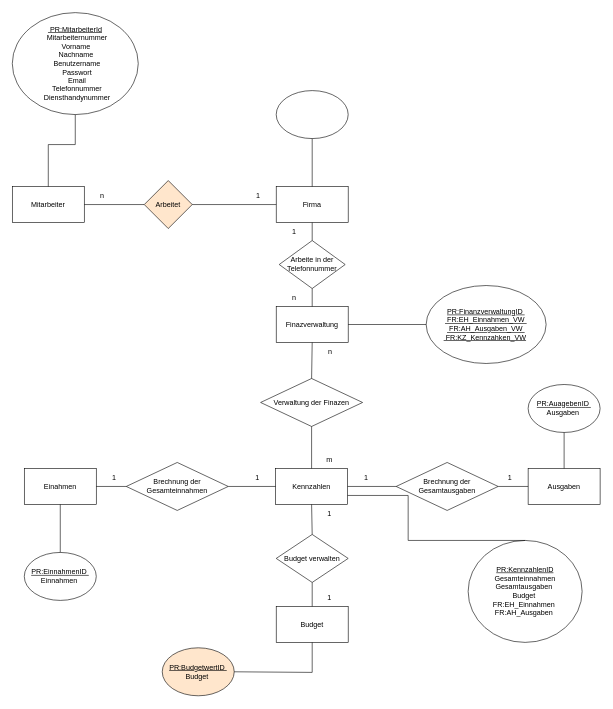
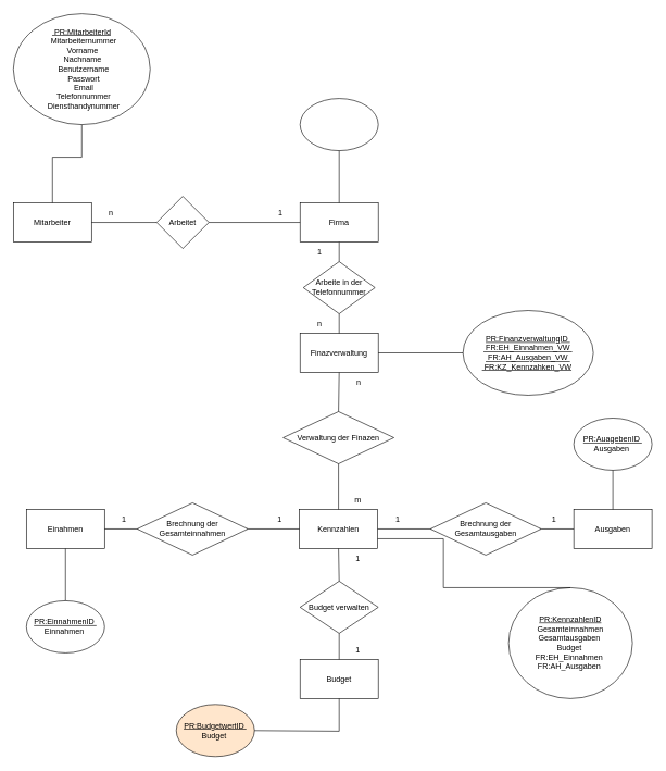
  <mxCell id="0" />
  <mxCell id="1" parent="0" />
  <mxCell id="2" value="Mitarbeiter" style="rounded=0;whiteSpace=wrap;html=1;" vertex="1" parent="1"><mxGeometry y="310" width="120" height="60" as="geometry" x="20" /></mxCell>
  <mxCell id="3" value="Firma" style="rounded=0;whiteSpace=wrap;html=1;" vertex="1" parent="1"><mxGeometry x="460" y="310" width="120" height="60" as="geometry" /></mxCell>
  <mxCell id="4" value="Einahmen" style="rounded=0;whiteSpace=wrap;html=1;" vertex="1" parent="1"><mxGeometry x="40" y="780" width="120" height="60" as="geometry" /></mxCell>
  <mxCell id="5" value="Ausgaben" style="rounded=0;whiteSpace=wrap;html=1;" vertex="1" parent="1"><mxGeometry x="880" y="780" width="120" height="60" as="geometry" /></mxCell>
  <mxCell id="6" value="Kennzahlen" style="rounded=0;whiteSpace=wrap;html=1;" vertex="1" parent="1"><mxGeometry x="459" y="780" width="120" height="60" as="geometry" /></mxCell>
  <mxCell id="7" value="Finazverwaltung" style="rounded=0;whiteSpace=wrap;html=1;" vertex="1" parent="1"><mxGeometry x="460" y="510" width="120" height="60" as="geometry" /></mxCell>
- <mxCell id="8" value="Arbeitet" style="rhombus;whiteSpace=wrap;html=1;fillColor=#ffe6cc;" vertex="1" parent="1"><mxGeometry x="240" y="300" width="80" height="80" as="geometry" /></mxCell>
+ <mxCell id="8" value="Arbeitet" style="rhombus;whiteSpace=wrap;html=1;" vertex="1" parent="1"><mxGeometry x="240" y="300" width="80" height="80" as="geometry" /></mxCell>
  <mxCell id="9" value="" style="endArrow=none;html=1;rounded=0;exitX=1;exitY=0.5;exitDx=0;exitDy=0;entryX=0;entryY=0.5;entryDx=0;entryDy=0;" edge="1" parent="1" source="2" target="8"><mxGeometry width="50" height="50" relative="1" as="geometry"><mxPoint x="240" y="440" as="sourcePoint" /><mxPoint x="290" y="390" as="targetPoint" /></mxGeometry></mxCell>
  <mxCell id="10" value="" style="endArrow=none;html=1;rounded=0;exitX=0;exitY=0.5;exitDx=0;exitDy=0;entryX=1;entryY=0.5;entryDx=0;entryDy=0;" edge="1" parent="1" source="3" target="8"><mxGeometry width="50" height="50" relative="1" as="geometry"><mxPoint x="240" y="440" as="sourcePoint" /><mxPoint x="290" y="390" as="targetPoint" /></mxGeometry></mxCell>
  <mxCell id="11" value="n" style="text;html=1;strokeColor=none;fillColor=none;align=center;verticalAlign=middle;whiteSpace=wrap;rounded=0;" vertex="1" parent="1"><mxGeometry x="140" y="310" width="60" height="30" as="geometry" /></mxCell>
  <mxCell id="12" value="1" style="text;html=1;strokeColor=none;fillColor=none;align=center;verticalAlign=middle;whiteSpace=wrap;rounded=0;" vertex="1" parent="1"><mxGeometry x="400" y="310" width="60" height="30" as="geometry" /></mxCell>
  <mxCell id="13" value="&lt;div&gt;&lt;u&gt;&amp;nbsp;PR:MitarbeiterId&lt;/u&gt;&lt;/div&gt;&lt;div&gt;&amp;nbsp; Mitarbeiternummer&lt;/div&gt;&lt;div&gt;&amp;nbsp; Vorname&amp;nbsp;&lt;/div&gt;&lt;div&gt;&amp;nbsp; Nachname&amp;nbsp;&lt;/div&gt;&lt;div&gt;&amp;nbsp; Benutzername&lt;/div&gt;&lt;div&gt;&amp;nbsp; Passwort&lt;/div&gt;&lt;div&gt;&amp;nbsp; Email&lt;/div&gt;&lt;div&gt;&amp;nbsp; Telefonnummer&lt;/div&gt;&lt;div&gt;&amp;nbsp; Diensthandynummer&lt;/div&gt;" style="ellipse;whiteSpace=wrap;html=1;" vertex="1" parent="1"><mxGeometry y="20" width="210" height="170" as="geometry" x="20" /></mxCell>
  <mxCell id="14" value="" style="endArrow=none;html=1;rounded=0;exitX=0.5;exitY=1;exitDx=0;exitDy=0;entryX=0.5;entryY=0;entryDx=0;entryDy=0;" edge="1" parent="1" source="13" target="2"><mxGeometry width="50" height="50" relative="1" as="geometry"><mxPoint x="110" y="440" as="sourcePoint" /><mxPoint x="160" y="390" as="targetPoint" /><Array as="points"><mxPoint x="125" y="240" /><mxPoint x="80" y="240" /></Array></mxGeometry></mxCell>
  <mxCell id="15" value="Arbeite in der Telefonnummer" style="rhombus;whiteSpace=wrap;html=1;" vertex="1" parent="1"><mxGeometry x="465" y="400" width="110" height="80" as="geometry" /></mxCell>
  <mxCell id="16" value="" style="endArrow=none;html=1;rounded=0;exitX=0.5;exitY=1;exitDx=0;exitDy=0;entryX=0.5;entryY=0;entryDx=0;entryDy=0;" edge="1" parent="1" source="3" target="15"><mxGeometry width="50" height="50" relative="1" as="geometry"><mxPoint x="110" y="440" as="sourcePoint" /><mxPoint x="160" y="390" as="targetPoint" /></mxGeometry></mxCell>
  <mxCell id="17" value="" style="endArrow=none;html=1;rounded=0;exitX=0.5;exitY=0;exitDx=0;exitDy=0;entryX=0.5;entryY=1;entryDx=0;entryDy=0;" edge="1" parent="1" source="7" target="15"><mxGeometry width="50" height="50" relative="1" as="geometry"><mxPoint x="110" y="440" as="sourcePoint" /><mxPoint x="160" y="390" as="targetPoint" /></mxGeometry></mxCell>
  <mxCell id="18" value="1" style="text;html=1;strokeColor=none;fillColor=none;align=center;verticalAlign=middle;whiteSpace=wrap;rounded=0;" vertex="1" parent="1"><mxGeometry x="460" y="370" width="60" height="30" as="geometry" /></mxCell>
  <mxCell id="19" value="n" style="text;html=1;strokeColor=none;fillColor=none;align=center;verticalAlign=middle;whiteSpace=wrap;rounded=0;" vertex="1" parent="1"><mxGeometry x="460" y="480" width="60" height="30" as="geometry" /></mxCell>
  <mxCell id="20" value="Verwaltung der Finazen" style="rhombus;whiteSpace=wrap;html=1;" vertex="1" parent="1"><mxGeometry x="434" y="630" width="170" height="80" as="geometry" /></mxCell>
  <mxCell id="21" value="" style="endArrow=none;html=1;rounded=0;exitX=0.5;exitY=1;exitDx=0;exitDy=0;entryX=0.5;entryY=0;entryDx=0;entryDy=0;" edge="1" parent="1" source="7" target="20"><mxGeometry width="50" height="50" relative="1" as="geometry"><mxPoint x="520" y="730" as="sourcePoint" /><mxPoint x="570" y="680" as="targetPoint" /></mxGeometry></mxCell>
  <mxCell id="22" value="" style="endArrow=none;html=1;rounded=0;exitX=0.5;exitY=0;exitDx=0;exitDy=0;entryX=0.5;entryY=1;entryDx=0;entryDy=0;" edge="1" parent="1" source="6" target="20"><mxGeometry width="50" height="50" relative="1" as="geometry"><mxPoint x="520" y="730" as="sourcePoint" /><mxPoint x="570" y="680" as="targetPoint" /></mxGeometry></mxCell>
  <mxCell id="23" value="n" style="text;html=1;strokeColor=none;fillColor=none;align=center;verticalAlign=middle;whiteSpace=wrap;rounded=0;" vertex="1" parent="1"><mxGeometry x="520" y="570" width="60" height="30" as="geometry" /></mxCell>
  <mxCell id="24" value="m" style="text;html=1;strokeColor=none;fillColor=none;align=center;verticalAlign=middle;whiteSpace=wrap;rounded=0;" vertex="1" parent="1"><mxGeometry x="519" y="750" width="60" height="30" as="geometry" /></mxCell>
  <mxCell id="25" value="Brechnung der Gesamteinnahmen" style="rhombus;whiteSpace=wrap;html=1;" vertex="1" parent="1"><mxGeometry x="210" y="770" width="170" height="80" as="geometry" /></mxCell>
  <mxCell id="26" value="Brechnung der Gesamtausgaben" style="rhombus;whiteSpace=wrap;html=1;" vertex="1" parent="1"><mxGeometry x="660" y="770" width="170" height="80" as="geometry" /></mxCell>
  <mxCell id="27" value="" style="endArrow=none;html=1;rounded=0;exitX=1;exitY=0.5;exitDx=0;exitDy=0;entryX=0;entryY=0.5;entryDx=0;entryDy=0;" edge="1" parent="1" source="4" target="25"><mxGeometry width="50" height="50" relative="1" as="geometry"><mxPoint x="230" y="730" as="sourcePoint" /><mxPoint x="280" y="680" as="targetPoint" /></mxGeometry></mxCell>
  <mxCell id="28" value="" style="endArrow=none;html=1;rounded=0;exitX=1;exitY=0.5;exitDx=0;exitDy=0;entryX=0;entryY=0.5;entryDx=0;entryDy=0;" edge="1" parent="1" source="25" target="6"><mxGeometry width="50" height="50" relative="1" as="geometry"><mxPoint x="230" y="730" as="sourcePoint" /><mxPoint x="280" y="680" as="targetPoint" /></mxGeometry></mxCell>
  <mxCell id="29" value="" style="endArrow=none;html=1;rounded=0;entryX=0;entryY=0.5;entryDx=0;entryDy=0;exitX=1;exitY=0.5;exitDx=0;exitDy=0;" edge="1" parent="1" source="26" target="5"><mxGeometry width="50" height="50" relative="1" as="geometry"><mxPoint x="540" y="730" as="sourcePoint" /><mxPoint x="590" y="680" as="targetPoint" /></mxGeometry></mxCell>
  <mxCell id="30" value="" style="endArrow=none;html=1;rounded=0;exitX=1;exitY=0.5;exitDx=0;exitDy=0;" edge="1" parent="1" source="6" target="26"><mxGeometry width="50" height="50" relative="1" as="geometry"><mxPoint x="590" y="820" as="sourcePoint" /><mxPoint x="590" y="680" as="targetPoint" /></mxGeometry></mxCell>
  <mxCell id="31" value="1" style="text;html=1;strokeColor=none;fillColor=none;align=center;verticalAlign=middle;whiteSpace=wrap;rounded=0;" vertex="1" parent="1"><mxGeometry x="160" y="780" width="60" height="30" as="geometry" /></mxCell>
  <mxCell id="32" value="1" style="text;html=1;strokeColor=none;fillColor=none;align=center;verticalAlign=middle;whiteSpace=wrap;rounded=0;" vertex="1" parent="1"><mxGeometry x="399" y="780" width="60" height="30" as="geometry" /></mxCell>
  <mxCell id="33" value="1" style="text;html=1;strokeColor=none;fillColor=none;align=center;verticalAlign=middle;whiteSpace=wrap;rounded=0;" vertex="1" parent="1"><mxGeometry x="820" y="780" width="60" height="30" as="geometry" /></mxCell>
  <mxCell id="34" value="1" style="text;html=1;strokeColor=none;fillColor=none;align=center;verticalAlign=middle;whiteSpace=wrap;rounded=0;" vertex="1" parent="1"><mxGeometry x="580" y="780" width="60" height="30" as="geometry" /></mxCell>
  <mxCell id="35" value="&lt;div&gt;&lt;u&gt;PR:AuagebenID&amp;nbsp;&lt;/u&gt;&lt;/div&gt;&lt;div&gt;Ausgaben&amp;nbsp;&lt;/div&gt;" style="ellipse;whiteSpace=wrap;html=1;" vertex="1" parent="1"><mxGeometry x="880" y="640" width="120" height="80" as="geometry" /></mxCell>
  <mxCell id="36" value="&lt;div&gt;&lt;u&gt;PR:FinanzverwaltungID&amp;nbsp;&lt;/u&gt;&lt;/div&gt;&lt;div&gt;&lt;u&gt;&lt;span style=&quot;background-color: initial;&quot;&gt;&amp;nbsp;FR:EH_Einnahmen_VW&amp;nbsp;&lt;/span&gt;&lt;/u&gt;&lt;/div&gt;&lt;div&gt;&lt;span style=&quot;background-color: initial;&quot;&gt;&lt;u&gt;&amp;nbsp;FR:AH_Ausgaben_VW&amp;nbsp;&lt;/u&gt;&lt;/span&gt;&lt;/div&gt;&lt;div&gt;&lt;span style=&quot;background-color: initial;&quot;&gt;&lt;u&gt;&amp;nbsp;FR:KZ_Kennzahken_VW&lt;/u&gt;&amp;nbsp;&lt;/span&gt;&lt;/div&gt;" style="ellipse;whiteSpace=wrap;html=1;" vertex="1" parent="1"><mxGeometry x="710" y="475" width="200" height="130" as="geometry" /></mxCell>
  <mxCell id="37" value="" style="ellipse;whiteSpace=wrap;html=1;" vertex="1" parent="1"><mxGeometry x="460" y="150" width="120" height="80" as="geometry" /></mxCell>
  <mxCell id="38" value="&lt;div&gt;&lt;u&gt;PR:KennzahlenID&lt;/u&gt;&lt;/div&gt;&lt;div&gt;Gesamteinnahmen&lt;/div&gt;&lt;div&gt;Gesamtausgaben&amp;nbsp;&lt;/div&gt;&lt;div&gt;Budget&amp;nbsp;&lt;/div&gt;&lt;div&gt;FR:EH_Einnahmen&amp;nbsp;&lt;/div&gt;&lt;div&gt;&lt;span style=&quot;background-color: initial;&quot;&gt;FR:AH_Ausgaben&amp;nbsp;&lt;br&gt;&lt;/span&gt;&lt;/div&gt;" style="ellipse;whiteSpace=wrap;html=1;" vertex="1" parent="1"><mxGeometry x="780" y="900" width="190" height="170" as="geometry" /></mxCell>
  <mxCell id="39" value="&lt;div&gt;&lt;u&gt;PR:EinnahmenID&amp;nbsp;&lt;/u&gt;&lt;/div&gt;&lt;div&gt;Einnahmen&amp;nbsp;&lt;/div&gt;" style="ellipse;whiteSpace=wrap;html=1;" vertex="1" parent="1"><mxGeometry x="40" y="920" width="120" height="80" as="geometry" /></mxCell>
  <mxCell id="40" value="" style="endArrow=none;html=1;rounded=0;entryX=0.5;entryY=1;entryDx=0;entryDy=0;" edge="1" parent="1" source="39" target="4"><mxGeometry width="50" height="50" relative="1" as="geometry"><mxPoint x="90" y="580" as="sourcePoint" /><mxPoint x="140" y="530" as="targetPoint" /></mxGeometry></mxCell>
  <mxCell id="41" value="" style="endArrow=none;html=1;rounded=0;exitX=0.5;exitY=0;exitDx=0;exitDy=0;entryX=1;entryY=0.75;entryDx=0;entryDy=0;" edge="1" parent="1" source="38" target="6"><mxGeometry width="50" height="50" relative="1" as="geometry"><mxPoint x="90" y="580" as="sourcePoint" /><mxPoint x="140" y="530" as="targetPoint" /><Array as="points"><mxPoint x="680" y="900" /><mxPoint x="680" y="825" /></Array></mxGeometry></mxCell>
  <mxCell id="42" value="" style="endArrow=none;html=1;rounded=0;exitX=0.5;exitY=0;exitDx=0;exitDy=0;entryX=0.5;entryY=1;entryDx=0;entryDy=0;" edge="1" parent="1" source="5" target="35"><mxGeometry width="50" height="50" relative="1" as="geometry"><mxPoint x="610" y="580" as="sourcePoint" /><mxPoint x="660" y="530" as="targetPoint" /></mxGeometry></mxCell>
  <mxCell id="43" value="" style="endArrow=none;html=1;rounded=0;exitX=1;exitY=0.5;exitDx=0;exitDy=0;entryX=0;entryY=0.5;entryDx=0;entryDy=0;" edge="1" parent="1" source="7" target="36"><mxGeometry width="50" height="50" relative="1" as="geometry"><mxPoint x="610" y="580" as="sourcePoint" /><mxPoint x="660" y="530" as="targetPoint" /></mxGeometry></mxCell>
  <mxCell id="44" value="" style="endArrow=none;html=1;rounded=0;exitX=0.5;exitY=0;exitDx=0;exitDy=0;entryX=0.5;entryY=1;entryDx=0;entryDy=0;" edge="1" parent="1" source="3" target="37"><mxGeometry width="50" height="50" relative="1" as="geometry"><mxPoint x="610" y="580" as="sourcePoint" /><mxPoint x="660" y="530" as="targetPoint" /></mxGeometry></mxCell>
  <mxCell id="45" value="Budget verwalten" style="rhombus;whiteSpace=wrap;html=1;" vertex="1" parent="1"><mxGeometry x="460" y="890" width="120" height="80" as="geometry" /></mxCell>
  <mxCell id="46" value="" style="endArrow=none;html=1;rounded=0;exitX=0.5;exitY=0;exitDx=0;exitDy=0;entryX=0.5;entryY=1;entryDx=0;entryDy=0;" edge="1" parent="1" source="45" target="6"><mxGeometry width="50" height="50" relative="1" as="geometry"><mxPoint x="640" y="820" as="sourcePoint" /><mxPoint x="690" y="770" as="targetPoint" /></mxGeometry></mxCell>
  <mxCell id="47" value="&lt;div&gt;&lt;u&gt;PR:BudgetwertID&amp;nbsp;&lt;/u&gt;&lt;/div&gt;&lt;div&gt;Budget&amp;nbsp;&lt;/div&gt;" style="ellipse;whiteSpace=wrap;html=1;fillColor=#ffe6cc;" vertex="1" parent="1"><mxGeometry x="270" y="1079" width="120" height="80" as="geometry" /></mxCell>
  <mxCell id="48" value="Budget" style="rounded=0;whiteSpace=wrap;html=1;" vertex="1" parent="1"><mxGeometry x="460" y="1010" width="120" height="60" as="geometry" /></mxCell>
  <mxCell id="49" value="" style="endArrow=none;html=1;rounded=0;exitX=0.5;exitY=0;exitDx=0;exitDy=0;entryX=0.5;entryY=1;entryDx=0;entryDy=0;" edge="1" parent="1" source="48" target="45"><mxGeometry width="50" height="50" relative="1" as="geometry"><mxPoint x="640" y="1120" as="sourcePoint" /><mxPoint x="690" y="1070" as="targetPoint" /></mxGeometry></mxCell>
  <mxCell id="50" value="" style="endArrow=none;html=1;rounded=0;exitX=0.5;exitY=1;exitDx=0;exitDy=0;entryX=1;entryY=0.5;entryDx=0;entryDy=0;" edge="1" parent="1" source="48" target="47"><mxGeometry width="50" height="50" relative="1" as="geometry"><mxPoint x="640" y="1120" as="sourcePoint" /><mxPoint x="690" y="1070" as="targetPoint" /><Array as="points"><mxPoint x="520" y="1120" /></Array></mxGeometry></mxCell>
  <mxCell id="51" value="1" style="text;html=1;strokeColor=none;fillColor=none;align=center;verticalAlign=middle;whiteSpace=wrap;rounded=0;" vertex="1" parent="1"><mxGeometry x="519" y="980" width="60" height="30" as="geometry" /></mxCell>
  <mxCell id="52" value="1" style="text;html=1;strokeColor=none;fillColor=none;align=center;verticalAlign=middle;whiteSpace=wrap;rounded=0;" vertex="1" parent="1"><mxGeometry x="519" y="840" width="60" height="30" as="geometry" /></mxCell>
